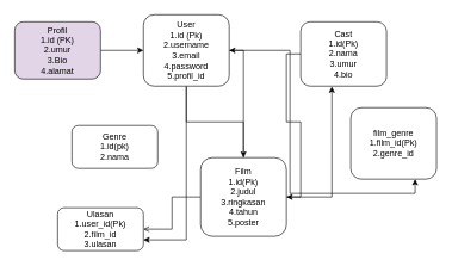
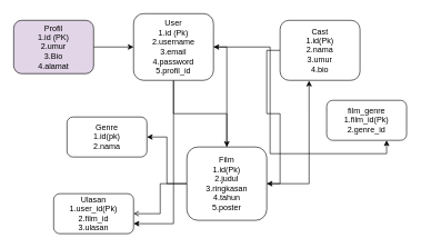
  <mxCell id="0" />
  <mxCell id="1" parent="0" />
  <mxCell id="2" style="edgeStyle=orthogonalEdgeStyle;rounded=0;orthogonalLoop=1;jettySize=auto;html=1;entryX=0;entryY=0.5;entryDx=0;entryDy=0;" edge="1" parent="1" source="3" target="7"><mxGeometry relative="1" as="geometry" /></mxCell>
  <mxCell id="3" value="Profil&lt;br&gt;1.id (PK)&lt;br&gt;2.umur&lt;br&gt;3.Bio&lt;br&gt;4.alamat" style="rounded=1;whiteSpace=wrap;html=1;fillColor=#e1d5e7;" vertex="1" parent="1"><mxGeometry x="20" y="30" width="120" height="80" as="geometry" /></mxCell>
  <mxCell id="4" style="edgeStyle=orthogonalEdgeStyle;rounded=0;orthogonalLoop=1;jettySize=auto;html=1;entryX=1;entryY=0.75;entryDx=0;entryDy=0;" edge="1" parent="1" source="7" target="17"><mxGeometry relative="1" as="geometry" /></mxCell>
  <mxCell id="5" style="edgeStyle=orthogonalEdgeStyle;rounded=0;orthogonalLoop=1;jettySize=auto;html=1;entryX=0.5;entryY=0;entryDx=0;entryDy=0;" edge="1" parent="1" source="7" target="14"><mxGeometry relative="1" as="geometry" /></mxCell>
  <mxCell id="6" style="edgeStyle=orthogonalEdgeStyle;rounded=0;orthogonalLoop=1;jettySize=auto;html=1;entryX=0.75;entryY=1;entryDx=0;entryDy=0;" edge="1" parent="1" source="7" target="16"><mxGeometry relative="1" as="geometry" /></mxCell>
  <mxCell id="7" value="User&lt;br&gt;1.id (Pk)&lt;br&gt;2.username&lt;br&gt;3.email&lt;br&gt;4.password&lt;br&gt;5.profil_id" style="rounded=1;whiteSpace=wrap;html=1;" vertex="1" parent="1"><mxGeometry x="200" y="20" width="120" height="100" as="geometry" /></mxCell>
  <mxCell id="8" style="edgeStyle=orthogonalEdgeStyle;rounded=0;orthogonalLoop=1;jettySize=auto;html=1;entryX=1;entryY=0.5;entryDx=0;entryDy=0;" edge="1" parent="1" source="9" target="14"><mxGeometry relative="1" as="geometry" /></mxCell>
  <mxCell id="9" value="Cast&lt;br&gt;1.id(Pk)&lt;br&gt;2.nama&lt;br&gt;3.umur&lt;br&gt;4.bio" style="rounded=1;whiteSpace=wrap;html=1;" vertex="1" parent="1"><mxGeometry x="420" y="30" width="120" height="90" as="geometry" /></mxCell>
  <mxCell id="10" style="edgeStyle=orthogonalEdgeStyle;rounded=0;orthogonalLoop=1;jettySize=auto;html=1;entryX=1;entryY=0.5;entryDx=0;entryDy=0;endArrow=open;" edge="1" parent="1" source="14" target="17"><mxGeometry relative="1" as="geometry" /></mxCell>
  <mxCell id="11" style="edgeStyle=orthogonalEdgeStyle;rounded=0;orthogonalLoop=1;jettySize=auto;html=1;entryX=1;entryY=0.5;entryDx=0;entryDy=0;" edge="1" parent="1" source="14" target="7"><mxGeometry relative="1" as="geometry" /></mxCell>
  <mxCell id="12" style="edgeStyle=orthogonalEdgeStyle;rounded=0;orthogonalLoop=1;jettySize=auto;html=1;entryX=0.363;entryY=1.007;entryDx=0;entryDy=0;entryPerimeter=0;" edge="1" parent="1" source="14" target="9"><mxGeometry relative="1" as="geometry" /></mxCell>
+ <mxCell id="13" style="edgeStyle=orthogonalEdgeStyle;rounded=0;orthogonalLoop=1;jettySize=auto;html=1;entryX=1;entryY=0.5;entryDx=0;entryDy=0;" edge="1" parent="1" source="14" target="15"><mxGeometry relative="1" as="geometry" /></mxCell>
  <mxCell id="14" value="Film&lt;br&gt;1.id(Pk)&lt;br&gt;2.judul&lt;br&gt;3.ringkasan&lt;br&gt;4.tahun&lt;br&gt;5.poster" style="rounded=1;whiteSpace=wrap;html=1;" vertex="1" parent="1"><mxGeometry x="280" y="220" width="120" height="110" as="geometry" /></mxCell>
  <mxCell id="15" value="Genre&lt;br&gt;1.id(pk)&lt;br&gt;2.nama" style="rounded=1;whiteSpace=wrap;html=1;" vertex="1" parent="1"><mxGeometry x="100" y="175" width="120" height="60" as="geometry" /></mxCell>
- <mxCell id="16" value="film_genre&lt;br&gt;1.film_id(Pk)&lt;br&gt;2.genre_id" style="rounded=1;whiteSpace=wrap;html=1;" vertex="1" parent="1"><mxGeometry x="490" y="150" width="120" height="100" as="geometry" /></mxCell>
+ <mxCell id="16" value="film_genre&lt;br&gt;1.film_id(Pk)&lt;br&gt;2.genre_id" style="rounded=1;whiteSpace=wrap;html=1;" vertex="1" parent="1"><mxGeometry x="490" y="150" width="120" height="60" as="geometry" /></mxCell>
  <mxCell id="17" value="Ulasan&lt;br&gt;1.user_id(Pk)&lt;br&gt;2.film_id&lt;br&gt;3.ulasan" style="rounded=1;whiteSpace=wrap;html=1;" vertex="1" parent="1"><mxGeometry x="80" y="290" width="120" height="60" as="geometry" /></mxCell>
